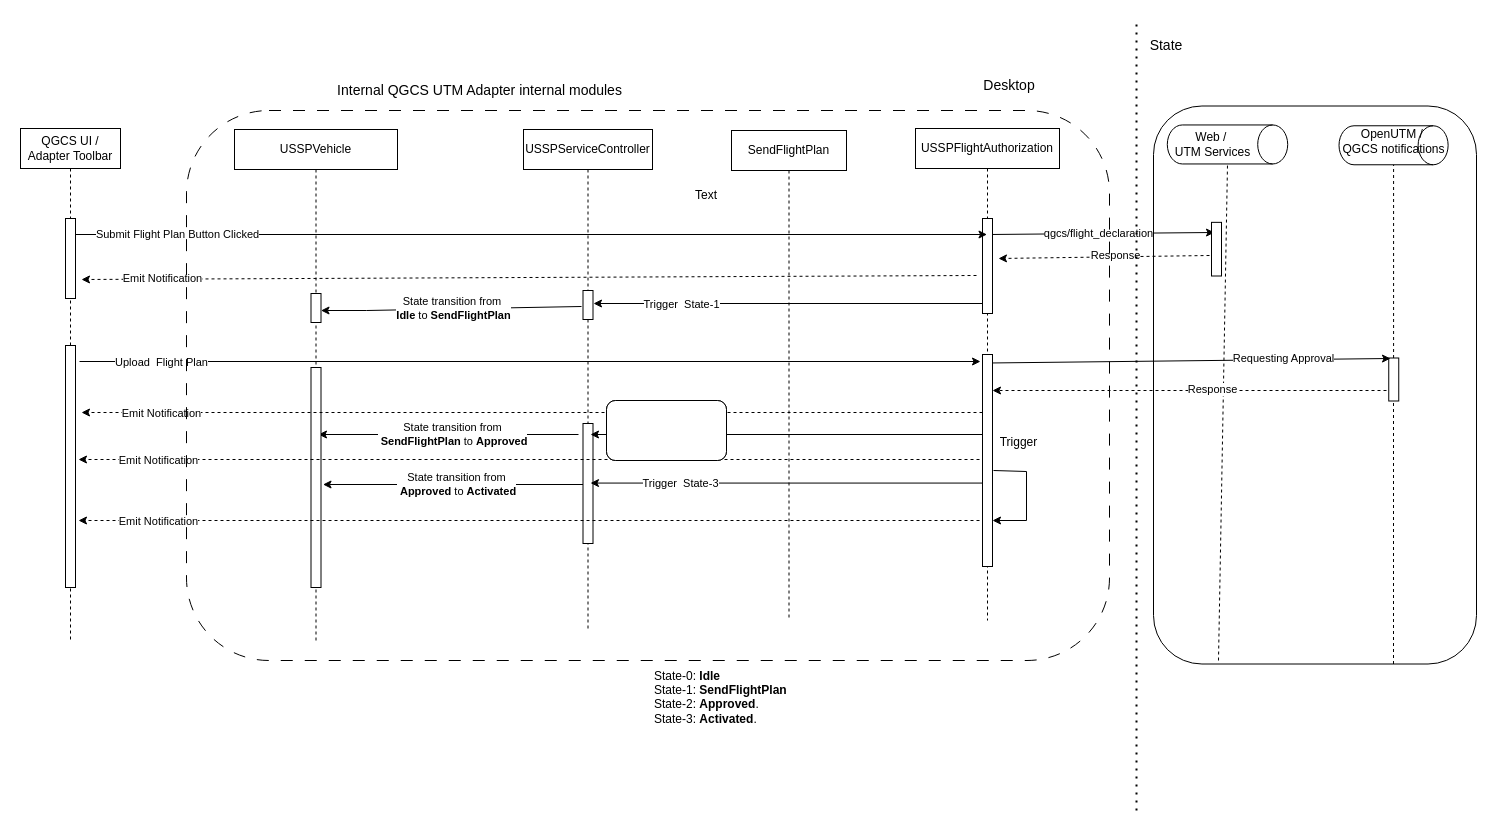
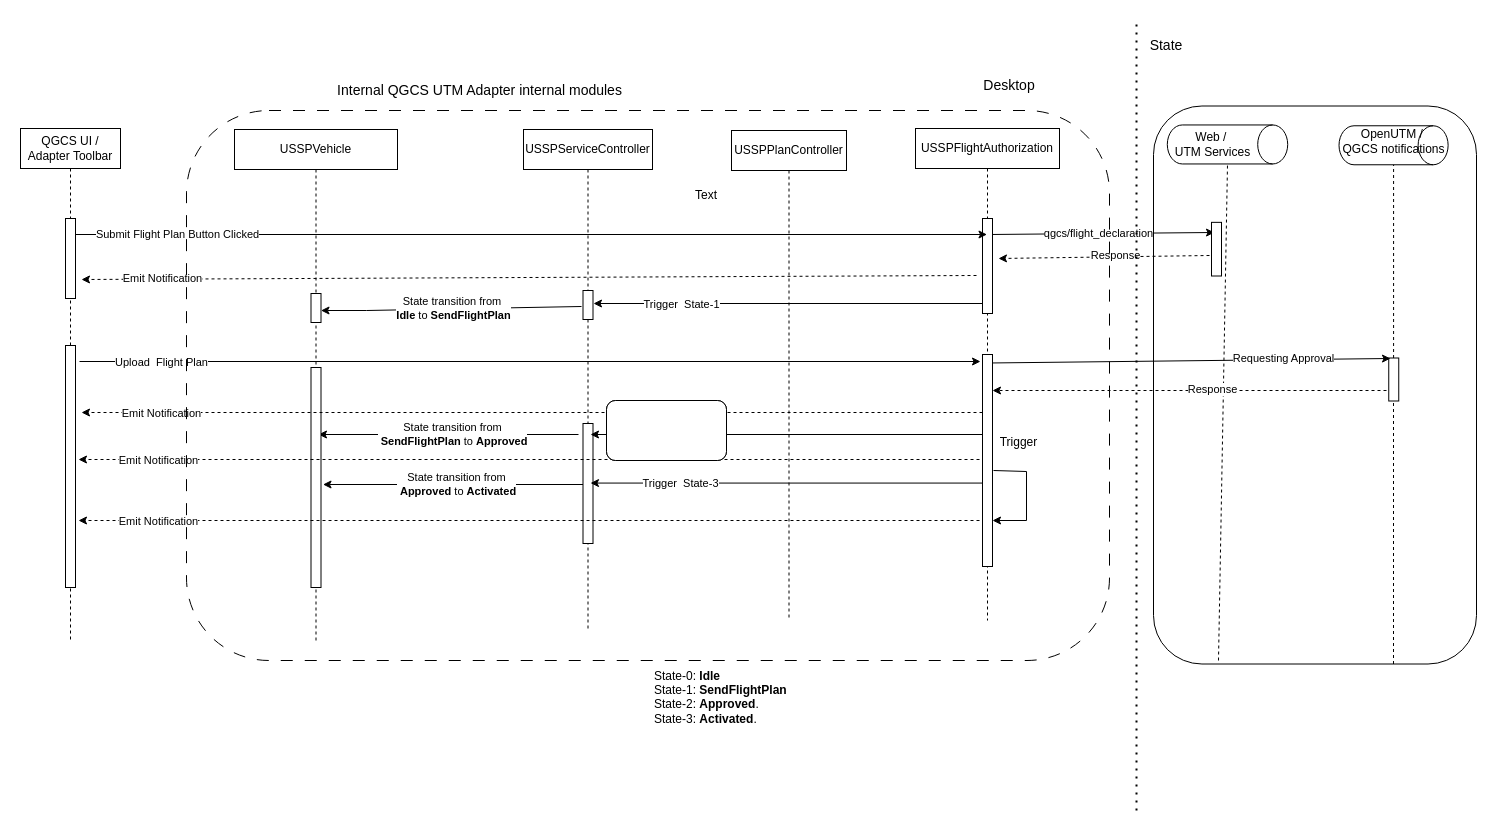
  <mxCell id="0" />
  <mxCell id="1" parent="0" />
  <mxCell id="2" value="" style="rounded=1;whiteSpace=wrap;html=1;" parent="1" vertex="1"><mxGeometry x="1153" y="105.5" width="323" height="558" as="geometry" /></mxCell>
  <mxCell id="3" value="USSPFlightAuthorization" style="shape=umlLifeline;perimeter=lifelinePerimeter;whiteSpace=wrap;html=1;container=1;collapsible=0;recursiveResize=0;outlineConnect=0;" parent="1" vertex="1"><mxGeometry x="915" y="128" width="144" height="492" as="geometry" /></mxCell>
  <mxCell id="4" value="" style="endArrow=classic;html=1;rounded=0;" parent="3" edge="1"><mxGeometry width="50" height="50" relative="1" as="geometry"><mxPoint x="74" y="106" as="sourcePoint" /><mxPoint x="299" y="104" as="targetPoint" /></mxGeometry></mxCell>
  <mxCell id="5" value="&lt;div tabindex=&quot;0&quot; role=&quot;button&quot; style=&quot;font-size: 11px;&quot;&gt;&lt;div class=&quot;sc-hHOBiw iHxTBu&quot; style=&quot;font-size: 11px;&quot;&gt;qgcs/flight_declaration&lt;/div&gt;&lt;/div&gt;" style="edgeLabel;html=1;align=center;verticalAlign=middle;resizable=0;points=[];" parent="4" connectable="0" vertex="1"><mxGeometry x="-0.031" y="1" relative="1" as="geometry"><mxPoint as="offset" /></mxGeometry></mxCell>
  <mxCell id="6" value="" style="html=1;points=[];perimeter=orthogonalPerimeter;outlineConnect=0;targetShapes=umlLifeline;portConstraint=eastwest;newEdgeStyle={&quot;edgeStyle&quot;:&quot;elbowEdgeStyle&quot;,&quot;elbow&quot;:&quot;vertical&quot;,&quot;curved&quot;:0,&quot;rounded&quot;:0};" parent="3" vertex="1"><mxGeometry x="67" y="90" width="10" height="95" as="geometry" /></mxCell>
  <mxCell id="7" value="" style="html=1;points=[];perimeter=orthogonalPerimeter;outlineConnect=0;targetShapes=umlLifeline;portConstraint=eastwest;newEdgeStyle={&quot;edgeStyle&quot;:&quot;elbowEdgeStyle&quot;,&quot;elbow&quot;:&quot;vertical&quot;,&quot;curved&quot;:0,&quot;rounded&quot;:0};" parent="3" vertex="1"><mxGeometry x="67" y="226" width="10" height="212" as="geometry" /></mxCell>
  <mxCell id="8" value="" style="endArrow=classic;html=1;rounded=0;" parent="3" target="7" edge="1"><mxGeometry width="50" height="50" relative="1" as="geometry"><mxPoint x="78" y="342" as="sourcePoint" /><mxPoint x="77" y="368" as="targetPoint" /><Array as="points"><mxPoint x="111" y="343" /><mxPoint x="111" y="392" /></Array></mxGeometry></mxCell>
  <mxCell id="9" value="Trigger" style="text;html=1;align=center;verticalAlign=middle;resizable=0;points=[];autosize=1;strokeColor=none;fillColor=none;" parent="3" vertex="1"><mxGeometry x="72" y="301" width="61" height="26" as="geometry" /></mxCell>
- <mxCell id="10" value="SendFlightPlan" style="shape=umlLifeline;perimeter=lifelinePerimeter;whiteSpace=wrap;html=1;container=1;collapsible=0;recursiveResize=0;outlineConnect=0;" parent="1" vertex="1"><mxGeometry x="731" y="130" width="115" height="490" as="geometry" /></mxCell>
+ <mxCell id="10" value="USSPPlanController" style="shape=umlLifeline;perimeter=lifelinePerimeter;whiteSpace=wrap;html=1;container=1;collapsible=0;recursiveResize=0;outlineConnect=0;" parent="1" vertex="1"><mxGeometry x="731" y="130" width="115" height="490" as="geometry" /></mxCell>
  <mxCell id="11" value="USSPServiceController" style="shape=umlLifeline;perimeter=lifelinePerimeter;whiteSpace=wrap;html=1;container=1;collapsible=0;recursiveResize=0;outlineConnect=0;" parent="1" vertex="1"><mxGeometry x="523" y="129" width="129" height="501" as="geometry" /></mxCell>
  <mxCell id="12" value="" style="html=1;points=[];perimeter=orthogonalPerimeter;outlineConnect=0;targetShapes=umlLifeline;portConstraint=eastwest;newEdgeStyle={&quot;edgeStyle&quot;:&quot;elbowEdgeStyle&quot;,&quot;elbow&quot;:&quot;vertical&quot;,&quot;curved&quot;:0,&quot;rounded&quot;:0};" parent="11" vertex="1"><mxGeometry x="59.5" y="161" width="10" height="29" as="geometry" /></mxCell>
  <mxCell id="13" value="" style="endArrow=classic;html=1;rounded=0;" parent="11" edge="1"><mxGeometry width="50" height="50" relative="1" as="geometry"><mxPoint x="55" y="305" as="sourcePoint" /><mxPoint x="-205" y="305" as="targetPoint" /></mxGeometry></mxCell>
  <mxCell id="14" value="&lt;div&gt;State transition from&lt;/div&gt;&lt;div&gt;&amp;nbsp;&lt;b&gt;SendFlightPlan&lt;/b&gt; to &lt;b&gt;Approved&lt;/b&gt;&lt;br&gt;&lt;/div&gt;" style="edgeLabel;html=1;align=center;verticalAlign=middle;resizable=0;points=[];" parent="13" connectable="0" vertex="1"><mxGeometry x="-0.113" y="-2" relative="1" as="geometry"><mxPoint x="-12" y="1" as="offset" /></mxGeometry></mxCell>
  <mxCell id="15" value="" style="endArrow=classic;html=1;rounded=0;" parent="11" edge="1"><mxGeometry width="50" height="50" relative="1" as="geometry"><mxPoint x="59.5" y="355" as="sourcePoint" /><mxPoint x="-200.5" y="355" as="targetPoint" /></mxGeometry></mxCell>
  <mxCell id="16" value="&lt;div&gt;State transition from&lt;/div&gt;&lt;div&gt;&amp;nbsp;&lt;b&gt;Approved&lt;/b&gt; to &lt;b&gt;Activated&lt;/b&gt;&lt;br&gt;&lt;/div&gt;" style="edgeLabel;html=1;align=center;verticalAlign=middle;resizable=0;points=[];" parent="15" connectable="0" vertex="1"><mxGeometry x="-0.113" y="-2" relative="1" as="geometry"><mxPoint x="-12" y="1" as="offset" /></mxGeometry></mxCell>
  <mxCell id="17" value="" style="html=1;points=[];perimeter=orthogonalPerimeter;outlineConnect=0;targetShapes=umlLifeline;portConstraint=eastwest;newEdgeStyle={&quot;edgeStyle&quot;:&quot;elbowEdgeStyle&quot;,&quot;elbow&quot;:&quot;vertical&quot;,&quot;curved&quot;:0,&quot;rounded&quot;:0};" parent="11" vertex="1"><mxGeometry x="59.5" y="294" width="10" height="120" as="geometry" /></mxCell>
  <mxCell id="18" value="USSPVehicle" style="shape=umlLifeline;perimeter=lifelinePerimeter;whiteSpace=wrap;html=1;container=1;collapsible=0;recursiveResize=0;outlineConnect=0;" parent="1" vertex="1"><mxGeometry x="234" y="129" width="163" height="511" as="geometry" /></mxCell>
  <mxCell id="19" value="" style="html=1;points=[];perimeter=orthogonalPerimeter;outlineConnect=0;targetShapes=umlLifeline;portConstraint=eastwest;newEdgeStyle={&quot;edgeStyle&quot;:&quot;elbowEdgeStyle&quot;,&quot;elbow&quot;:&quot;vertical&quot;,&quot;curved&quot;:0,&quot;rounded&quot;:0};" parent="18" vertex="1"><mxGeometry x="76.5" y="238" width="10" height="220" as="geometry" /></mxCell>
  <mxCell id="20" value="QGCS UI / Adapter Toolbar" style="shape=umlLifeline;perimeter=lifelinePerimeter;whiteSpace=wrap;html=1;container=1;collapsible=0;recursiveResize=0;outlineConnect=0;" parent="1" vertex="1"><mxGeometry x="20" y="128" width="100" height="512" as="geometry" /></mxCell>
  <mxCell id="21" value="" style="endArrow=classic;html=1;rounded=0;" parent="20" target="3" edge="1"><mxGeometry width="50" height="50" relative="1" as="geometry"><mxPoint x="53" y="106" as="sourcePoint" /><mxPoint x="898" y="104" as="targetPoint" /></mxGeometry></mxCell>
  <mxCell id="22" value="Submit Flight Plan Button Clicked" style="edgeLabel;html=1;align=center;verticalAlign=middle;resizable=0;points=[];" parent="21" connectable="0" vertex="1"><mxGeometry x="-0.866" y="2" relative="1" as="geometry"><mxPoint x="42" y="1" as="offset" /></mxGeometry></mxCell>
  <mxCell id="23" value="" style="html=1;points=[];perimeter=orthogonalPerimeter;outlineConnect=0;targetShapes=umlLifeline;portConstraint=eastwest;newEdgeStyle={&quot;edgeStyle&quot;:&quot;elbowEdgeStyle&quot;,&quot;elbow&quot;:&quot;vertical&quot;,&quot;curved&quot;:0,&quot;rounded&quot;:0};" parent="20" vertex="1"><mxGeometry x="45" y="90" width="10" height="80" as="geometry" /></mxCell>
  <mxCell id="24" value="" style="html=1;points=[];perimeter=orthogonalPerimeter;outlineConnect=0;targetShapes=umlLifeline;portConstraint=eastwest;newEdgeStyle={&quot;edgeStyle&quot;:&quot;elbowEdgeStyle&quot;,&quot;elbow&quot;:&quot;vertical&quot;,&quot;curved&quot;:0,&quot;rounded&quot;:0};" parent="20" vertex="1"><mxGeometry x="45" y="217" width="10" height="242" as="geometry" /></mxCell>
  <mxCell id="25" value="" style="group" parent="1" connectable="0" vertex="1"><mxGeometry x="1153" y="129" width="118.5" height="553" as="geometry" /></mxCell>
  <mxCell id="26" value="" style="group" parent="25" connectable="0" vertex="1"><mxGeometry width="118.5" height="75.16" as="geometry" /></mxCell>
  <mxCell id="27" value="" style="shape=cylinder3;whiteSpace=wrap;html=1;boundedLbl=1;backgroundOutline=1;size=15;rotation=90;" parent="26" vertex="1"><mxGeometry x="54.51" y="-45.24" width="39" height="120.4" as="geometry" /></mxCell>
  <mxCell id="28" value="&lt;div&gt;Web /&amp;nbsp;&lt;/div&gt;&lt;div&gt;UTM Services&lt;/div&gt;" style="text;html=1;align=center;verticalAlign=middle;resizable=0;points=[];autosize=1;strokeColor=none;fillColor=none;" parent="26" vertex="1"><mxGeometry x="9.25" y="-5.045" width="100" height="40" as="geometry" /></mxCell>
  <mxCell id="29" value="" style="endArrow=none;dashed=1;html=1;rounded=0;entryX=1;entryY=0.5;entryDx=0;entryDy=0;entryPerimeter=0;" parent="25" target="27" edge="1"><mxGeometry width="50" height="50" relative="1" as="geometry"><mxPoint x="65" y="531" as="sourcePoint" /><mxPoint x="53" y="69.029" as="targetPoint" /></mxGeometry></mxCell>
  <mxCell id="30" value="" style="html=1;points=[];perimeter=orthogonalPerimeter;outlineConnect=0;targetShapes=umlLifeline;portConstraint=eastwest;newEdgeStyle={&quot;edgeStyle&quot;:&quot;elbowEdgeStyle&quot;,&quot;elbow&quot;:&quot;vertical&quot;,&quot;curved&quot;:0,&quot;rounded&quot;:0};" parent="25" vertex="1"><mxGeometry x="58" y="92.854" width="10" height="53.649" as="geometry" /></mxCell>
  <mxCell id="31" value="" style="group" parent="1" connectable="0" vertex="1"><mxGeometry x="1334" y="130.5" width="118.5" height="528" as="geometry" /></mxCell>
  <mxCell id="32" value="" style="group" parent="31" connectable="0" vertex="1"><mxGeometry width="118.5" height="68.84" as="geometry" /></mxCell>
  <mxCell id="33" value="" style="shape=cylinder3;whiteSpace=wrap;html=1;boundedLbl=1;backgroundOutline=1;size=15;rotation=90;" parent="32" vertex="1"><mxGeometry x="39.58" y="-40.27" width="39" height="109.11" as="geometry" /></mxCell>
  <mxCell id="34" value="" style="endArrow=none;dashed=1;html=1;rounded=0;entryX=1;entryY=0.5;entryDx=0;entryDy=0;entryPerimeter=0;" parent="31" source="36" target="33" edge="1"><mxGeometry width="50" height="50" relative="1" as="geometry"><mxPoint x="65" y="528" as="sourcePoint" /><mxPoint x="53" y="65.908" as="targetPoint" /></mxGeometry></mxCell>
  <mxCell id="35" value="" style="endArrow=none;dashed=1;html=1;rounded=0;" parent="31" target="36" edge="1"><mxGeometry width="50" height="50" relative="1" as="geometry"><mxPoint x="59" y="533" as="sourcePoint" /><mxPoint x="297" y="151" as="targetPoint" /><Array as="points"><mxPoint x="59" y="351" /></Array></mxGeometry></mxCell>
  <mxCell id="36" value="" style="html=1;points=[];perimeter=orthogonalPerimeter;outlineConnect=0;targetShapes=umlLifeline;portConstraint=eastwest;newEdgeStyle={&quot;edgeStyle&quot;:&quot;elbowEdgeStyle&quot;,&quot;elbow&quot;:&quot;vertical&quot;,&quot;curved&quot;:0,&quot;rounded&quot;:0};" parent="31" vertex="1"><mxGeometry x="54.25" y="227" width="10" height="43" as="geometry" /></mxCell>
  <mxCell id="37" value="" style="endArrow=classic;html=1;rounded=0;dashed=1;" parent="1" edge="1"><mxGeometry width="50" height="50" relative="1" as="geometry"><mxPoint x="1209" y="255" as="sourcePoint" /><mxPoint x="998" y="258" as="targetPoint" /></mxGeometry></mxCell>
  <mxCell id="38" value="Response" style="edgeLabel;html=1;align=center;verticalAlign=middle;resizable=0;points=[];" parent="37" connectable="0" vertex="1"><mxGeometry x="-0.113" y="-2" relative="1" as="geometry"><mxPoint as="offset" /></mxGeometry></mxCell>
  <mxCell id="39" value="" style="endArrow=classic;html=1;rounded=0;dashed=1;" parent="1" edge="1"><mxGeometry width="50" height="50" relative="1" as="geometry"><mxPoint x="976" y="275" as="sourcePoint" /><mxPoint x="81" y="279" as="targetPoint" /></mxGeometry></mxCell>
  <mxCell id="40" value="Emit Notification" style="edgeLabel;html=1;align=center;verticalAlign=middle;resizable=0;points=[];" parent="39" connectable="0" vertex="1"><mxGeometry x="-0.113" y="-2" relative="1" as="geometry"><mxPoint x="-417" y="3" as="offset" /></mxGeometry></mxCell>
  <mxCell id="41" value="" style="endArrow=classic;html=1;rounded=0;" parent="1" edge="1"><mxGeometry width="50" height="50" relative="1" as="geometry"><mxPoint x="982" y="303" as="sourcePoint" /><mxPoint x="593" y="303" as="targetPoint" /></mxGeometry></mxCell>
  <mxCell id="42" value="Trigger&amp;nbsp; State-1" style="edgeLabel;html=1;align=center;verticalAlign=middle;resizable=0;points=[];" parent="41" connectable="0" vertex="1"><mxGeometry x="-0.113" y="-2" relative="1" as="geometry"><mxPoint x="-129" y="2" as="offset" /></mxGeometry></mxCell>
  <mxCell id="43" value="" style="endArrow=classic;html=1;rounded=0;" parent="1" edge="1"><mxGeometry width="50" height="50" relative="1" as="geometry"><mxPoint x="79" y="361" as="sourcePoint" /><mxPoint x="980" y="361" as="targetPoint" /></mxGeometry></mxCell>
  <mxCell id="44" value="Upload&amp;nbsp; Flight Plan" style="edgeLabel;html=1;align=center;verticalAlign=middle;resizable=0;points=[];" parent="43" connectable="0" vertex="1"><mxGeometry x="-0.866" y="2" relative="1" as="geometry"><mxPoint x="21" y="2" as="offset" /></mxGeometry></mxCell>
  <mxCell id="45" value="" style="endArrow=classic;html=1;rounded=0;dashed=1;" parent="1" edge="1"><mxGeometry width="50" height="50" relative="1" as="geometry"><mxPoint x="1386" y="390" as="sourcePoint" /><mxPoint x="992" y="390" as="targetPoint" /></mxGeometry></mxCell>
  <mxCell id="46" value="Response" style="edgeLabel;html=1;align=center;verticalAlign=middle;resizable=0;points=[];" parent="45" connectable="0" vertex="1"><mxGeometry x="-0.113" y="-2" relative="1" as="geometry"><mxPoint as="offset" /></mxGeometry></mxCell>
  <mxCell id="47" value="" style="endArrow=classic;html=1;rounded=0;dashed=1;" parent="1" edge="1"><mxGeometry width="50" height="50" relative="1" as="geometry"><mxPoint x="982" y="412" as="sourcePoint" /><mxPoint x="81" y="412" as="targetPoint" /></mxGeometry></mxCell>
  <mxCell id="48" value="Emit Notification" style="edgeLabel;html=1;align=center;verticalAlign=middle;resizable=0;points=[];" parent="47" connectable="0" vertex="1"><mxGeometry x="-0.113" y="-2" relative="1" as="geometry"><mxPoint x="-422" y="2" as="offset" /></mxGeometry></mxCell>
  <mxCell id="49" value="" style="endArrow=classic;html=1;rounded=0;dashed=1;" parent="1" source="52" target="18" edge="1"><mxGeometry width="50" height="50" relative="1" as="geometry"><mxPoint x="581" y="306" as="sourcePoint" /><mxPoint x="355" y="306" as="targetPoint" /></mxGeometry></mxCell>
  <mxCell id="50" value="" style="endArrow=classic;html=1;rounded=0;" parent="1" target="52" edge="1"><mxGeometry width="50" height="50" relative="1" as="geometry"><mxPoint x="581" y="306" as="sourcePoint" /><mxPoint x="315" y="306" as="targetPoint" /><Array as="points"><mxPoint x="366" y="310" /></Array></mxGeometry></mxCell>
  <mxCell id="51" value="&lt;div&gt;State transition from&amp;nbsp;&lt;/div&gt;&lt;div&gt;&lt;b&gt;Idle&lt;/b&gt; to &lt;b&gt;SendFlightPlan&lt;/b&gt;&lt;/div&gt;" style="edgeLabel;html=1;align=center;verticalAlign=middle;resizable=0;points=[];" parent="50" connectable="0" vertex="1"><mxGeometry x="-0.113" y="-2" relative="1" as="geometry"><mxPoint x="-12" y="1" as="offset" /></mxGeometry></mxCell>
  <mxCell id="52" value="" style="html=1;points=[];perimeter=orthogonalPerimeter;outlineConnect=0;targetShapes=umlLifeline;portConstraint=eastwest;newEdgeStyle={&quot;edgeStyle&quot;:&quot;elbowEdgeStyle&quot;,&quot;elbow&quot;:&quot;vertical&quot;,&quot;curved&quot;:0,&quot;rounded&quot;:0};" parent="1" vertex="1"><mxGeometry x="310.5" y="293" width="10" height="29" as="geometry" /></mxCell>
  <mxCell id="53" value="" style="endArrow=classic;html=1;rounded=0;entryX=0.535;entryY=0.261;entryDx=0;entryDy=0;entryPerimeter=0;" parent="1" edge="1"><mxGeometry width="50" height="50" relative="1" as="geometry"><mxPoint x="982" y="434" as="sourcePoint" /><mxPoint x="590" y="434" as="targetPoint" /></mxGeometry></mxCell>
  <mxCell id="54" value="Trigger&amp;nbsp; State-2" style="edgeLabel;html=1;align=center;verticalAlign=middle;resizable=0;points=[];" parent="53" connectable="0" vertex="1"><mxGeometry x="-0.113" y="-2" relative="1" as="geometry"><mxPoint x="-129" y="2" as="offset" /></mxGeometry></mxCell>
  <mxCell id="55" value="" style="endArrow=classic;html=1;rounded=0;entryX=0.535;entryY=0.261;entryDx=0;entryDy=0;entryPerimeter=0;" parent="1" edge="1"><mxGeometry width="50" height="50" relative="1" as="geometry"><mxPoint x="982" y="482.57" as="sourcePoint" /><mxPoint x="590" y="482.57" as="targetPoint" /></mxGeometry></mxCell>
  <mxCell id="56" value="Trigger&amp;nbsp; State-3" style="edgeLabel;html=1;align=center;verticalAlign=middle;resizable=0;points=[];" parent="55" connectable="0" vertex="1"><mxGeometry x="-0.113" y="-2" relative="1" as="geometry"><mxPoint x="-129" y="2" as="offset" /></mxGeometry></mxCell>
  <mxCell id="57" value="" style="endArrow=classic;html=1;rounded=0;dashed=1;" parent="1" edge="1"><mxGeometry width="50" height="50" relative="1" as="geometry"><mxPoint x="979" y="459" as="sourcePoint" /><mxPoint x="78" y="459" as="targetPoint" /></mxGeometry></mxCell>
  <mxCell id="58" value="Emit Notification" style="edgeLabel;html=1;align=center;verticalAlign=middle;resizable=0;points=[];" parent="57" connectable="0" vertex="1"><mxGeometry x="-0.113" y="-2" relative="1" as="geometry"><mxPoint x="-422" y="2" as="offset" /></mxGeometry></mxCell>
  <mxCell id="59" value="" style="endArrow=classic;html=1;rounded=0;dashed=1;" parent="1" edge="1"><mxGeometry width="50" height="50" relative="1" as="geometry"><mxPoint x="979" y="520" as="sourcePoint" /><mxPoint x="78" y="520" as="targetPoint" /></mxGeometry></mxCell>
  <mxCell id="60" value="Emit Notification" style="edgeLabel;html=1;align=center;verticalAlign=middle;resizable=0;points=[];" parent="59" connectable="0" vertex="1"><mxGeometry x="-0.113" y="-2" relative="1" as="geometry"><mxPoint x="-422" y="2" as="offset" /></mxGeometry></mxCell>
  <mxCell id="61" value="&lt;div align=&quot;left&quot;&gt;State-0: &lt;b&gt;Idle&lt;/b&gt;&lt;/div&gt;&lt;div align=&quot;left&quot;&gt;State-1: &lt;b&gt;SendFlightPlan&lt;/b&gt;&lt;/div&gt;&lt;div align=&quot;left&quot;&gt;State-2: &lt;b&gt;Approved&lt;/b&gt;.&lt;/div&gt;&lt;div align=&quot;left&quot;&gt;State-3: &lt;b&gt;Activated&lt;/b&gt;.&lt;/div&gt;&lt;div align=&quot;left&quot;&gt;&lt;br&gt;&lt;/div&gt;" style="text;html=1;align=left;verticalAlign=middle;resizable=0;points=[];autosize=1;strokeColor=none;fillColor=none;" parent="1" vertex="1"><mxGeometry x="652" y="659" width="160" height="90" as="geometry" /></mxCell>
  <mxCell id="62" value="" style="endArrow=classic;html=1;rounded=0;" parent="1" edge="1"><mxGeometry width="50" height="50" relative="1" as="geometry"><mxPoint x="992" y="362.462" as="sourcePoint" /><mxPoint x="1390" y="358.001" as="targetPoint" /></mxGeometry></mxCell>
  <mxCell id="63" value="Requesting Approval" style="edgeLabel;html=1;align=center;verticalAlign=middle;resizable=0;points=[];" parent="62" connectable="0" vertex="1"><mxGeometry x="-0.031" y="1" relative="1" as="geometry"><mxPoint x="98" y="-2" as="offset" /></mxGeometry></mxCell>
  <mxCell id="64" value="" style="rounded=1;whiteSpace=wrap;html=1;" parent="1" vertex="1"><mxGeometry x="606" y="400" width="120" height="60" as="geometry" /></mxCell>
  <mxCell id="65" value="" style="rounded=1;whiteSpace=wrap;html=1;" parent="1" vertex="1"><mxGeometry x="606" y="400" width="120" height="60" as="geometry" /></mxCell>
  <mxCell id="66" value="&lt;div tabindex=&quot;0&quot; role=&quot;button&quot; style=&quot;font-size: 11px;&quot;&gt;&lt;div class=&quot;sc-hHOBiw iHxTBu&quot; style=&quot;font-size: 11px;&quot;&gt;qgcs/flight_declaration&lt;/div&gt;&lt;/div&gt;" style="edgeLabel;html=1;align=center;verticalAlign=middle;resizable=0;points=[];" parent="1" connectable="0" vertex="1"><mxGeometry x="1097.987" y="232.031" as="geometry" /></mxCell>
  <mxCell id="67" value="" style="rounded=1;whiteSpace=wrap;html=1;strokeColor=default;fillColor=none;dashed=1;dashPattern=12 12;" parent="1" vertex="1"><mxGeometry x="186" y="110" width="923" height="550" as="geometry" /></mxCell>
  <mxCell id="68" value="&lt;font style=&quot;font-size: 14px;&quot; face=&quot;Helvetica&quot;&gt;Internal QGCS UTM Adapter internal modules&lt;/font&gt;" style="text;html=1;strokeColor=none;fillColor=none;align=center;verticalAlign=middle;whiteSpace=wrap;rounded=0;fontSize=20;fontFamily=Architects Daughter;" parent="1" vertex="1"><mxGeometry x="308" y="72" width="343" height="30" as="geometry" /></mxCell>
  <mxCell id="69" value="OpenUTM /&amp;nbsp;&lt;br&gt;QGCS notifications" style="text;html=1;align=center;verticalAlign=middle;resizable=0;points=[];autosize=1;strokeColor=none;fillColor=none;" parent="1" vertex="1"><mxGeometry x="1332.5" y="121.28" width="120" height="40" as="geometry" /></mxCell>
  <mxCell id="70" value="" style="endArrow=none;dashed=1;html=1;dashPattern=1 3;strokeWidth=2;rounded=0;" edge="1" parent="1"><mxGeometry width="50" height="50" relative="1" as="geometry"><mxPoint x="1136" y="810" as="sourcePoint" /><mxPoint x="1136" y="20" as="targetPoint" /></mxGeometry></mxCell>
  <mxCell id="71" value="Text" style="text;html=1;strokeColor=none;fillColor=none;align=center;verticalAlign=middle;whiteSpace=wrap;rounded=0;" vertex="1" parent="1"><mxGeometry x="676" y="180" width="60" height="30" as="geometry" /></mxCell>
  <mxCell id="72" value="&lt;font style=&quot;font-size: 14px;&quot;&gt;Desktop&lt;/font&gt;" style="text;html=1;strokeColor=none;fillColor=none;align=center;verticalAlign=middle;whiteSpace=wrap;rounded=0;" vertex="1" parent="1"><mxGeometry x="979" y="70" width="60" height="30" as="geometry" /></mxCell>
  <mxCell id="73" value="&lt;font style=&quot;font-size: 14px;&quot;&gt;State&lt;/font&gt;" style="text;html=1;strokeColor=none;fillColor=none;align=center;verticalAlign=middle;whiteSpace=wrap;rounded=0;" vertex="1" parent="1"><mxGeometry x="1136" y="30" width="60" height="30" as="geometry" /></mxCell>
